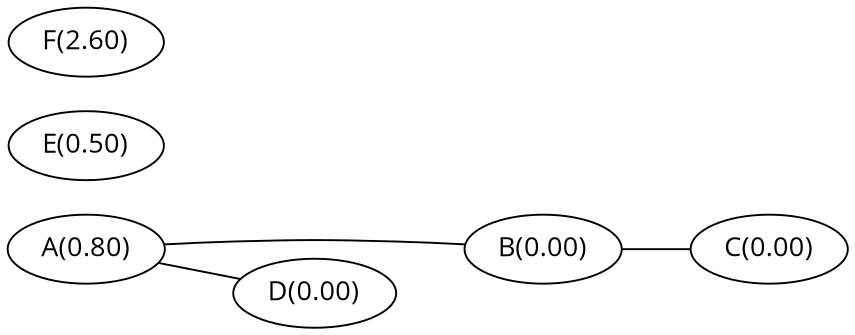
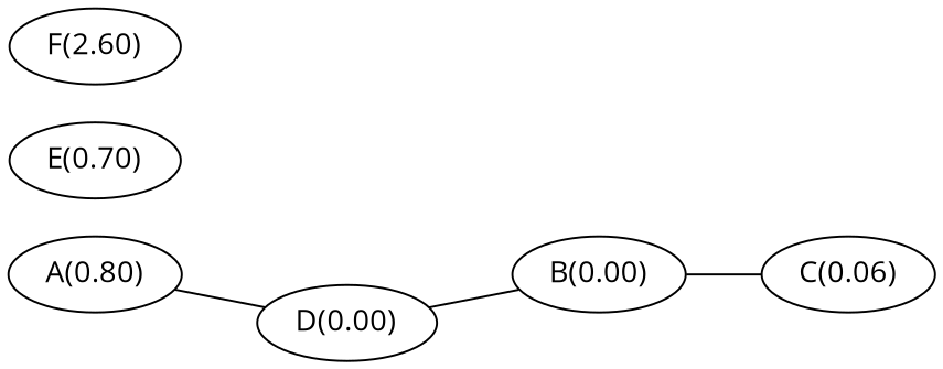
  strict graph {
    fontname="Open Sans"
    rankdir=LR
    node [fontname="Open Sans"]
    edge [fontname="Open Sans"]
    "A(0.80)"
    "B(0.00)"
    "D(0.00)"
-   "C(0.00)"
-   "E(0.70)" [label="E(0.50)"]
+   "C(0.00)" [label="C(0.06)"]
+   "E(0.70)"
    n6 [label="F(2.60)"]
-   "A(0.80)" -- "B(0.00)"
+   "D(0.00)" -- "B(0.00)"
    "A(0.80)" -- "D(0.00)"
    "B(0.00)" -- "C(0.00)"
  }
